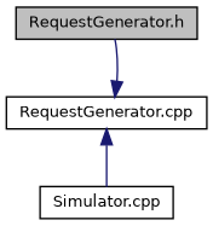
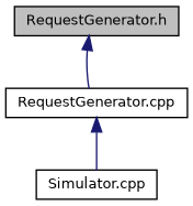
  digraph {
    node [color=black fillcolor=white fontname=Helvetica fontsize=10 shape=record style=filled]
    edge [color=midnightblue dir=back fontname=Helvetica fontsize=10 labelfontname=Helvetica labelfontsize=10 style=solid]
    n1 [fillcolor=grey75 fontcolor=black height=0.2 label="RequestGenerator.h" width=0.4]
    n2 [height=0.2 label="RequestGenerator.cpp" width=0.4]
    n3 [height=0.2 label="Simulator.cpp" width=0.4]
-   n2 -> n1
+   n1 -> n2
    n2 -> n3
  }
